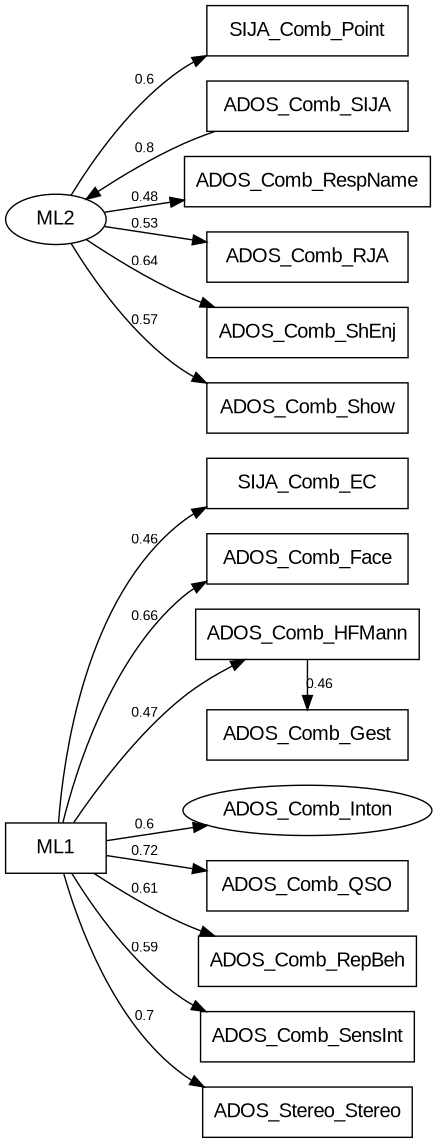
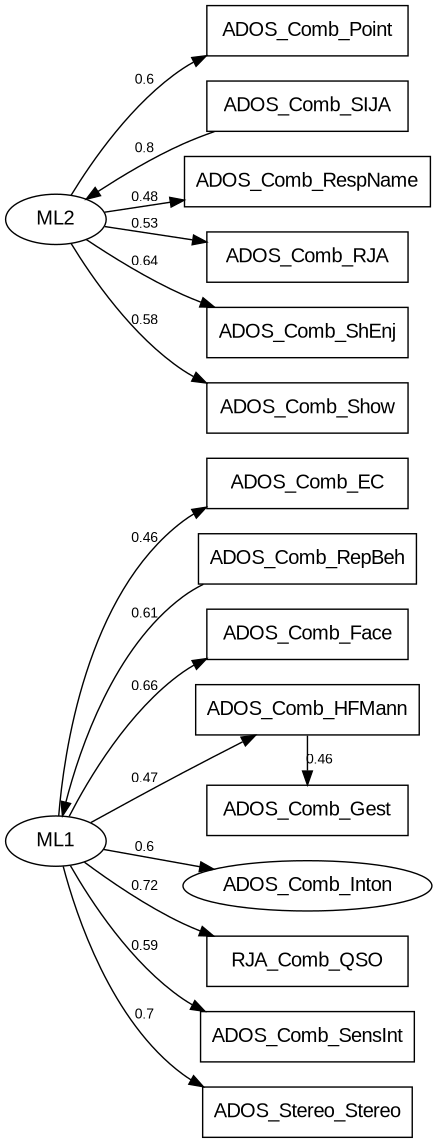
  digraph {
    fontname="Liberation Sans"
    rankdir=RL
    node [fontname="Liberation Sans" fontsize=14 shape=box]
    edge [fontname="Liberation Sans" fontsize=10]
-   n1 [label=SIJA_Comb_EC width=2]
+   n1 [label=ADOS_Comb_EC width=2]
    n2 [label=ADOS_Comb_Face width=2]
    n3 [label=ADOS_Comb_Gest width=2]
    n4 [label=ADOS_Comb_HFMann width=2]
    n5 [label=ADOS_Comb_Inton shape=ellipse width=2]
-   n6 [label=SIJA_Comb_Point width=2]
-   n7 [label=ADOS_Comb_QSO width=2]
+   n6 [label=ADOS_Comb_Point width=2]
+   n7 [label=RJA_Comb_QSO width=2]
    n8 [label=ADOS_Comb_RepBeh width=2]
    n9 [label=ADOS_Comb_RespName width=2]
    n10 [label=ADOS_Comb_RJA width=2]
    n11 [label=ADOS_Comb_SensInt width=2]
    n12 [label=ADOS_Comb_ShEnj width=2]
    n13 [label=ADOS_Comb_Show width=2]
    n14 [label=ADOS_Comb_SIJA width=2]
    n15 [label=ADOS_Stereo_Stereo width=2]
-   ML1 [width=1]
+   ML1 [shape=ellipse width=1]
    ML2 [shape=ellipse width=1]
    subgraph sub_1 {
      rank=same
      n1
      n2
      n3
      n4
      n5
      n6
      n7
      n8
      n9
      n10
      n11
      n12
      n13
      n14
      n15
    }
    subgraph sub_2 {
      rank=same
      ML1
      ML2
    }
    n4 -> n3 [label=0.46]
    n14 -> ML2 [label=0.8]
    ML1 -> n1 [label=0.46]
    ML1 -> n2 [label=0.66]
    ML1 -> n4 [label=0.47]
    ML1 -> n5 [label=0.6]
    ML1 -> n7 [label=0.72]
-   ML1 -> n8 [label=0.61]
+   n8 -> ML1 [label=0.61]
    ML1 -> n11 [label=0.59]
    ML1 -> n15 [label=0.7]
    ML2 -> n6 [label=0.6]
    ML2 -> n9 [label=0.48]
    ML2 -> n10 [label=0.53]
    ML2 -> n12 [label=0.64]
-   ML2 -> n13 [label=0.57]
+   ML2 -> n13 [label=0.58]
  }
